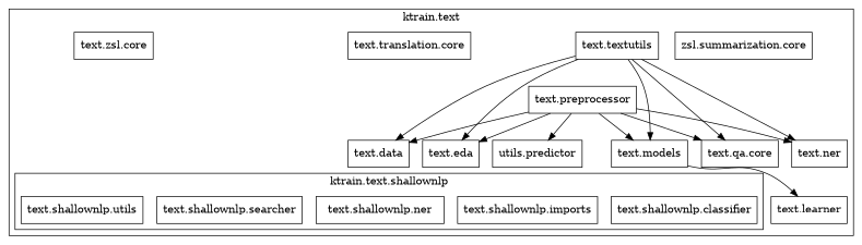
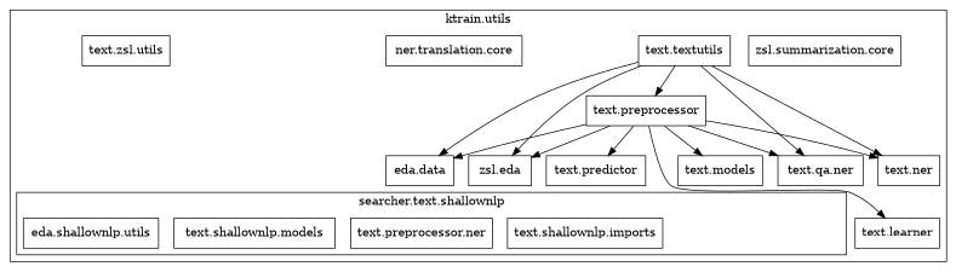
  digraph {
    node [shape=box]
-   "text.shallownlp.classifier"
    "text.shallownlp.imports"
-   "text.shallownlp.ner"
-   "text.shallownlp.searcher"
-   "text.shallownlp.utils"
-   "text.data"
-   "text.eda"
+   "text.shallownlp.ner" [label="text.preprocessor.ner"]
+   "text.shallownlp.searcher" [label="text.shallownlp.models"]
+   "text.shallownlp.utils" [label="eda.shallownlp.utils"]
+   "text.data" [label="eda.data"]
+   "text.eda" [label="zsl.eda"]
    "text.learner"
    "text.models"
-   "text.predictor" [label="utils.predictor"]
+   "text.predictor"
    "text.preprocessor"
-   "text.qa.core"
+   "text.qa.core" [label="text.qa.ner"]
    n13 [label="zsl.summarization.core"]
    "text.textutils"
-   "text.translation.core"
-   "text.zsl.core"
+   "text.translation.core" [label="ner.translation.core"]
+   "text.zsl.core" [label="text.zsl.utils"]
    "text.ner"
    subgraph cluster_1 {
-     label="ktrain.text"
+     label="ktrain.utils"
      "text.data"
      "text.eda"
      "text.learner"
      "text.models"
      "text.predictor"
      "text.preprocessor"
      "text.qa.core"
      n13
      "text.textutils"
      "text.translation.core"
      "text.zsl.core"
      "text.ner"
      subgraph cluster_2 {
-       label="ktrain.text.shallownlp"
-       "text.shallownlp.classifier"
+       label="searcher.text.shallownlp"
        "text.shallownlp.imports"
        "text.shallownlp.ner"
        "text.shallownlp.searcher"
        "text.shallownlp.utils"
      }
    }
    "text.data" -> "text.shallownlp.utils" [style=invis]
    "text.preprocessor" -> "text.data"
    "text.preprocessor" -> "text.eda"
-   "text.models" -> "text.learner"
+   "text.preprocessor" -> "text.learner"
    "text.preprocessor" -> "text.models"
    "text.preprocessor" -> "text.predictor"
    "text.preprocessor" -> "text.qa.core"
    "text.preprocessor" -> "text.ner"
    "text.textutils" -> "text.data"
    "text.textutils" -> "text.eda"
-   "text.textutils" -> "text.models"
+   "text.textutils" -> "text.preprocessor"
    "text.textutils" -> "text.qa.core"
    "text.textutils" -> "text.ner"
  }
